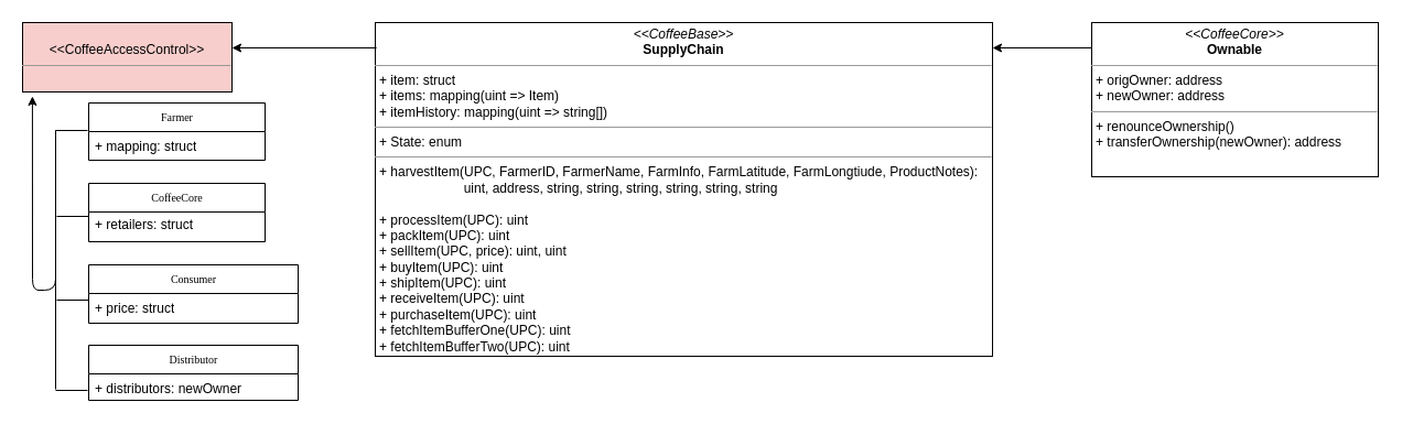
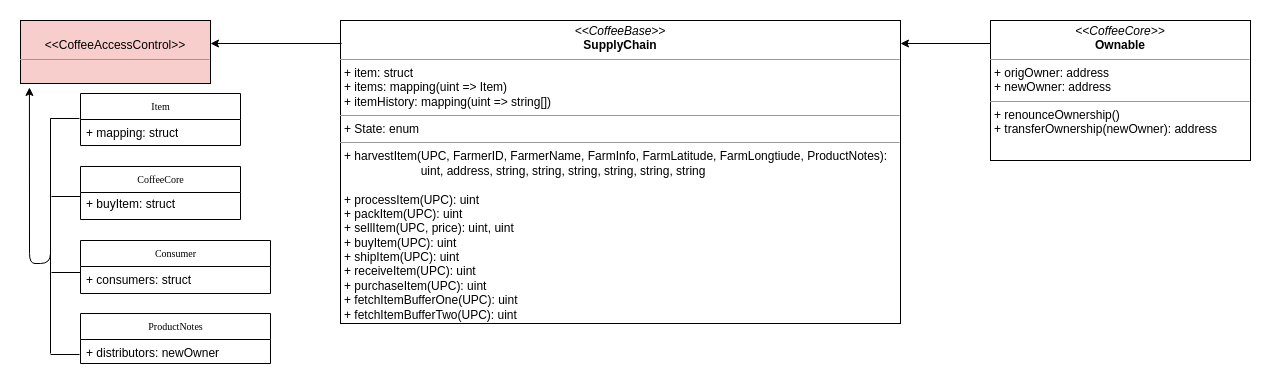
  <mxCell id="0" />
  <mxCell id="1" parent="0" />
  <mxCell id="2" value="&lt;p style=&quot;margin: 0px ; margin-top: 4px ; text-align: center&quot;&gt;&lt;i&gt;&amp;lt;&amp;lt;CoffeeBase&amp;gt;&amp;gt;&lt;/i&gt;&lt;br&gt;&lt;b&gt;SupplyChain&lt;/b&gt;&lt;/p&gt;&lt;hr size=&quot;1&quot;&gt;&lt;p style=&quot;margin: 0px ; margin-left: 4px&quot;&gt;+ item: struct&lt;/p&gt;&lt;p style=&quot;margin: 0px ; margin-left: 4px&quot;&gt;+ items: mapping(uint =&amp;gt; Item)&lt;br&gt;+ itemHistory: mapping(uint =&amp;gt; string[])&lt;/p&gt;&lt;hr size=&quot;1&quot;&gt;&lt;p style=&quot;margin: 0px 0px 0px 4px&quot;&gt;+ State: enum&lt;/p&gt;&lt;hr size=&quot;1&quot;&gt;&lt;p style=&quot;margin: 0px ; margin-left: 4px&quot;&gt;+ harvestItem(UPC,&amp;nbsp;&lt;span&gt;FarmerID, FarmerName, FarmInfo, FarmLatitude, FarmLongtiude, ProductNotes):&lt;/span&gt;&lt;/p&gt;&lt;p style=&quot;margin: 0px ; margin-left: 4px&quot;&gt;&lt;span&gt;&amp;nbsp; &amp;nbsp; &amp;nbsp; &amp;nbsp; &amp;nbsp; &amp;nbsp; &amp;nbsp; &amp;nbsp; &amp;nbsp; &amp;nbsp; &amp;nbsp; &amp;nbsp;uint, address, string, string, string, string, string, string&lt;/span&gt;&lt;/p&gt;&lt;p style=&quot;margin: 0px ; margin-left: 4px&quot;&gt;&lt;span&gt;&lt;br&gt;&lt;/span&gt;&lt;/p&gt;&lt;p style=&quot;margin: 0px ; margin-left: 4px&quot;&gt;+ processItem(UPC): uint&lt;/p&gt;&lt;p style=&quot;margin: 0px 0px 0px 4px&quot;&gt;+ packItem(UPC): uint&lt;/p&gt;&lt;p style=&quot;margin: 0px 0px 0px 4px&quot;&gt;+ sellItem(UPC, price): uint, uint&lt;/p&gt;&lt;p style=&quot;margin: 0px 0px 0px 4px&quot;&gt;+ buyItem(UPC): uint&lt;/p&gt;&lt;p style=&quot;margin: 0px 0px 0px 4px&quot;&gt;+ shipItem(UPC): uint&lt;/p&gt;&lt;p style=&quot;margin: 0px 0px 0px 4px&quot;&gt;+ receiveItem(UPC): uint&lt;/p&gt;&lt;p style=&quot;margin: 0px 0px 0px 4px&quot;&gt;+ purchaseItem(UPC): uint&lt;/p&gt;&lt;p style=&quot;margin: 0px 0px 0px 4px&quot;&gt;+ fetchItemBufferOne(UPC): uint&lt;/p&gt;&lt;p style=&quot;margin: 0px 0px 0px 4px&quot;&gt;+ fetchItemBufferTwo(UPC): uint&lt;/p&gt;&lt;p style=&quot;margin: 0px 0px 0px 4px&quot;&gt;&lt;br&gt;&lt;/p&gt;&lt;p style=&quot;margin: 0px 0px 0px 4px&quot;&gt;&lt;br&gt;&lt;/p&gt;&lt;p style=&quot;margin: 0px 0px 0px 4px&quot;&gt;&lt;br&gt;&lt;/p&gt;&lt;p style=&quot;margin: 0px 0px 0px 4px&quot;&gt;&lt;br&gt;&lt;/p&gt;&lt;p style=&quot;margin: 0px 0px 0px 4px&quot;&gt;&lt;br&gt;&lt;/p&gt;&lt;p style=&quot;margin: 0px 0px 0px 4px&quot;&gt;&lt;br&gt;&lt;/p&gt;&lt;p style=&quot;margin: 0px 0px 0px 4px&quot;&gt;&lt;br&gt;&lt;/p&gt;&lt;p style=&quot;margin: 0px 0px 0px 4px&quot;&gt;&lt;br&gt;&lt;/p&gt;" style="verticalAlign=top;align=left;overflow=fill;fontSize=12;fontFamily=Helvetica;html=1;rounded=0;shadow=0;comic=0;labelBackgroundColor=none;strokeWidth=1" parent="1" vertex="1"><mxGeometry x="340" y="20" width="560" height="303" as="geometry" /></mxCell>
  <mxCell id="3" value="&lt;p style=&quot;margin: 0px ; margin-top: 4px ; text-align: center&quot;&gt;&lt;br&gt;&amp;lt;&amp;lt;CoffeeAccessControl&amp;gt;&amp;gt;&lt;/p&gt;&lt;hr size=&quot;1&quot;&gt;&lt;p style=&quot;margin: 0px ; margin-left: 4px&quot;&gt;&lt;br&gt;&lt;/p&gt;" style="verticalAlign=top;align=left;overflow=fill;fontSize=12;fontFamily=Helvetica;html=1;rounded=0;shadow=0;comic=0;labelBackgroundColor=none;strokeWidth=1;fillColor=#f8cecc;" parent="1" vertex="1"><mxGeometry x="20" y="20" width="190" height="63" as="geometry" /></mxCell>
  <mxCell id="4" value="&lt;p style=&quot;margin: 0px ; margin-top: 4px ; text-align: center&quot;&gt;&lt;i&gt;&amp;lt;&amp;lt;CoffeeCore&amp;gt;&amp;gt;&lt;/i&gt;&lt;br&gt;&lt;b&gt;Ownable&lt;/b&gt;&lt;/p&gt;&lt;hr size=&quot;1&quot;&gt;&lt;p style=&quot;margin: 0px ; margin-left: 4px&quot;&gt;+ origOwner: address&lt;br&gt;+ newOwner: address&lt;/p&gt;&lt;hr size=&quot;1&quot;&gt;&lt;p style=&quot;margin: 0px ; margin-left: 4px&quot;&gt;+ renounceOwnership()&lt;br&gt;+ transferOwnership(newOwner): address&lt;/p&gt;" style="verticalAlign=top;align=left;overflow=fill;fontSize=12;fontFamily=Helvetica;html=1;rounded=0;shadow=0;comic=0;labelBackgroundColor=none;strokeWidth=1" parent="1" vertex="1"><mxGeometry x="990" y="20" width="260" height="140" as="geometry" /></mxCell>
  <mxCell id="5" value="Consumer" style="swimlane;html=1;fontStyle=0;childLayout=stackLayout;horizontal=1;startSize=26;fillColor=none;horizontalStack=0;resizeParent=1;resizeLast=0;collapsible=1;marginBottom=0;swimlaneFillColor=#ffffff;rounded=0;shadow=0;comic=0;labelBackgroundColor=none;strokeWidth=1;fontFamily=Verdana;fontSize=10;align=center;" vertex="1" parent="1"><mxGeometry x="80" y="240" width="190" height="53" as="geometry" /></mxCell>
- <mxCell id="6" value="+ price: struct" style="text;html=1;strokeColor=none;fillColor=none;align=left;verticalAlign=top;spacingLeft=4;spacingRight=4;whiteSpace=wrap;overflow=hidden;rotatable=0;points=[[0,0.5],[1,0.5]];portConstraint=eastwest;" vertex="1" parent="5"><mxGeometry y="26" width="190" height="26" as="geometry" /></mxCell>
- <mxCell id="7" value="Distributor" style="swimlane;html=1;fontStyle=0;childLayout=stackLayout;horizontal=1;startSize=26;fillColor=none;horizontalStack=0;resizeParent=1;resizeLast=0;collapsible=1;marginBottom=0;swimlaneFillColor=#ffffff;rounded=0;shadow=0;comic=0;labelBackgroundColor=none;strokeWidth=1;fontFamily=Verdana;fontSize=10;align=center;" parent="1" vertex="1"><mxGeometry x="80" y="313" width="190" height="50" as="geometry" /></mxCell>
+ <mxCell id="6" value="+ consumers: struct" style="text;html=1;strokeColor=none;fillColor=none;align=left;verticalAlign=top;spacingLeft=4;spacingRight=4;whiteSpace=wrap;overflow=hidden;rotatable=0;points=[[0,0.5],[1,0.5]];portConstraint=eastwest;" vertex="1" parent="5"><mxGeometry y="26" width="190" height="26" as="geometry" /></mxCell>
+ <mxCell id="7" value="ProductNotes" style="swimlane;html=1;fontStyle=0;childLayout=stackLayout;horizontal=1;startSize=26;fillColor=none;horizontalStack=0;resizeParent=1;resizeLast=0;collapsible=1;marginBottom=0;swimlaneFillColor=#ffffff;rounded=0;shadow=0;comic=0;labelBackgroundColor=none;strokeWidth=1;fontFamily=Verdana;fontSize=10;align=center;" parent="1" vertex="1"><mxGeometry x="80" y="313" width="190" height="50" as="geometry" /></mxCell>
  <mxCell id="8" value="+ distributors: newOwner" style="text;html=1;strokeColor=none;fillColor=none;align=left;verticalAlign=top;spacingLeft=4;spacingRight=4;whiteSpace=wrap;overflow=hidden;rotatable=0;points=[[0,0.5],[1,0.5]];portConstraint=eastwest;" parent="7" vertex="1"><mxGeometry y="26" width="190" height="24" as="geometry" /></mxCell>
  <mxCell id="9" value="CoffeeCore" style="swimlane;html=1;fontStyle=0;childLayout=stackLayout;horizontal=1;startSize=26;fillColor=none;horizontalStack=0;resizeParent=1;resizeLast=0;collapsible=1;marginBottom=0;swimlaneFillColor=#ffffff;rounded=0;shadow=0;comic=0;labelBackgroundColor=none;strokeWidth=1;fontFamily=Verdana;fontSize=10;align=center;" vertex="1" parent="1"><mxGeometry x="80" y="166" width="160" height="53" as="geometry" /></mxCell>
- <mxCell id="10" value="+ retailers: struct" style="text;html=1;strokeColor=none;fillColor=none;align=left;verticalAlign=top;spacingLeft=4;spacingRight=4;whiteSpace=wrap;overflow=hidden;rotatable=0;points=[[0,0.5],[1,0.5]];portConstraint=eastwest;" vertex="1" parent="1"><mxGeometry x="80" y="190" width="160" height="26" as="geometry" /></mxCell>
+ <mxCell id="10" value="+ buyItem: struct" style="text;html=1;strokeColor=none;fillColor=none;align=left;verticalAlign=top;spacingLeft=4;spacingRight=4;whiteSpace=wrap;overflow=hidden;rotatable=0;points=[[0,0.5],[1,0.5]];portConstraint=eastwest;" vertex="1" parent="1"><mxGeometry x="80" y="190" width="160" height="26" as="geometry" /></mxCell>
  <mxCell id="11" value="" style="endArrow=classic;html=1;entryX=0.047;entryY=1.063;entryDx=0;entryDy=0;entryPerimeter=0;" edge="1" parent="1" target="3"><mxGeometry width="50" height="50" relative="1" as="geometry"><mxPoint x="50" y="353" as="sourcePoint" /><mxPoint x="30" y="103" as="targetPoint" /><Array as="points"><mxPoint x="50" y="113" /><mxPoint x="50" y="263" /><mxPoint x="29" y="263" /></Array></mxGeometry></mxCell>
- <mxCell id="12" value="Farmer" style="swimlane;html=1;fontStyle=0;childLayout=stackLayout;horizontal=1;startSize=26;fillColor=none;horizontalStack=0;resizeParent=1;resizeLast=0;collapsible=1;marginBottom=0;swimlaneFillColor=#ffffff;rounded=0;shadow=0;comic=0;labelBackgroundColor=none;strokeWidth=1;fontFamily=Verdana;fontSize=10;align=center;" parent="1" vertex="1"><mxGeometry x="80" y="93" width="160" height="52" as="geometry" /></mxCell>
+ <mxCell id="12" value="Item" style="swimlane;html=1;fontStyle=0;childLayout=stackLayout;horizontal=1;startSize=26;fillColor=none;horizontalStack=0;resizeParent=1;resizeLast=0;collapsible=1;marginBottom=0;swimlaneFillColor=#ffffff;rounded=0;shadow=0;comic=0;labelBackgroundColor=none;strokeWidth=1;fontFamily=Verdana;fontSize=10;align=center;" parent="1" vertex="1"><mxGeometry x="80" y="93" width="160" height="52" as="geometry" /></mxCell>
  <mxCell id="13" value="+ mapping: struct" style="text;html=1;strokeColor=none;fillColor=none;align=left;verticalAlign=top;spacingLeft=4;spacingRight=4;whiteSpace=wrap;overflow=hidden;rotatable=0;points=[[0,0.5],[1,0.5]];portConstraint=eastwest;" vertex="1" parent="12"><mxGeometry y="26" width="160" height="26" as="geometry" /></mxCell>
  <mxCell id="14" value="" style="endArrow=none;html=1;" edge="1" parent="1"><mxGeometry width="50" height="50" relative="1" as="geometry"><mxPoint x="50" y="118" as="sourcePoint" /><mxPoint x="79" y="118" as="targetPoint" /></mxGeometry></mxCell>
  <mxCell id="15" value="" style="endArrow=none;html=1;" edge="1" parent="1"><mxGeometry width="50" height="50" relative="1" as="geometry"><mxPoint x="51" y="196" as="sourcePoint" /><mxPoint x="80" y="196" as="targetPoint" /></mxGeometry></mxCell>
  <mxCell id="16" value="" style="endArrow=none;html=1;" edge="1" parent="1"><mxGeometry width="50" height="50" relative="1" as="geometry"><mxPoint x="51" y="272" as="sourcePoint" /><mxPoint x="80" y="272" as="targetPoint" /></mxGeometry></mxCell>
  <mxCell id="17" value="" style="endArrow=none;html=1;" edge="1" parent="1"><mxGeometry width="50" height="50" relative="1" as="geometry"><mxPoint x="50" y="354" as="sourcePoint" /><mxPoint x="79" y="354" as="targetPoint" /></mxGeometry></mxCell>
  <mxCell id="18" value="" style="endArrow=classic;html=1;entryX=1;entryY=0.365;entryDx=0;entryDy=0;entryPerimeter=0;exitX=0.002;exitY=0.076;exitDx=0;exitDy=0;exitPerimeter=0;" edge="1" parent="1" source="2" target="3"><mxGeometry width="50" height="50" relative="1" as="geometry"><mxPoint x="320" y="43" as="sourcePoint" /><mxPoint x="370" y="-7" as="targetPoint" /></mxGeometry></mxCell>
  <mxCell id="19" value="" style="endArrow=classic;html=1;entryX=1;entryY=0.365;entryDx=0;entryDy=0;entryPerimeter=0;" edge="1" parent="1"><mxGeometry width="50" height="50" relative="1" as="geometry"><mxPoint x="990" y="43" as="sourcePoint" /><mxPoint x="900" y="42.995" as="targetPoint" /></mxGeometry></mxCell>
